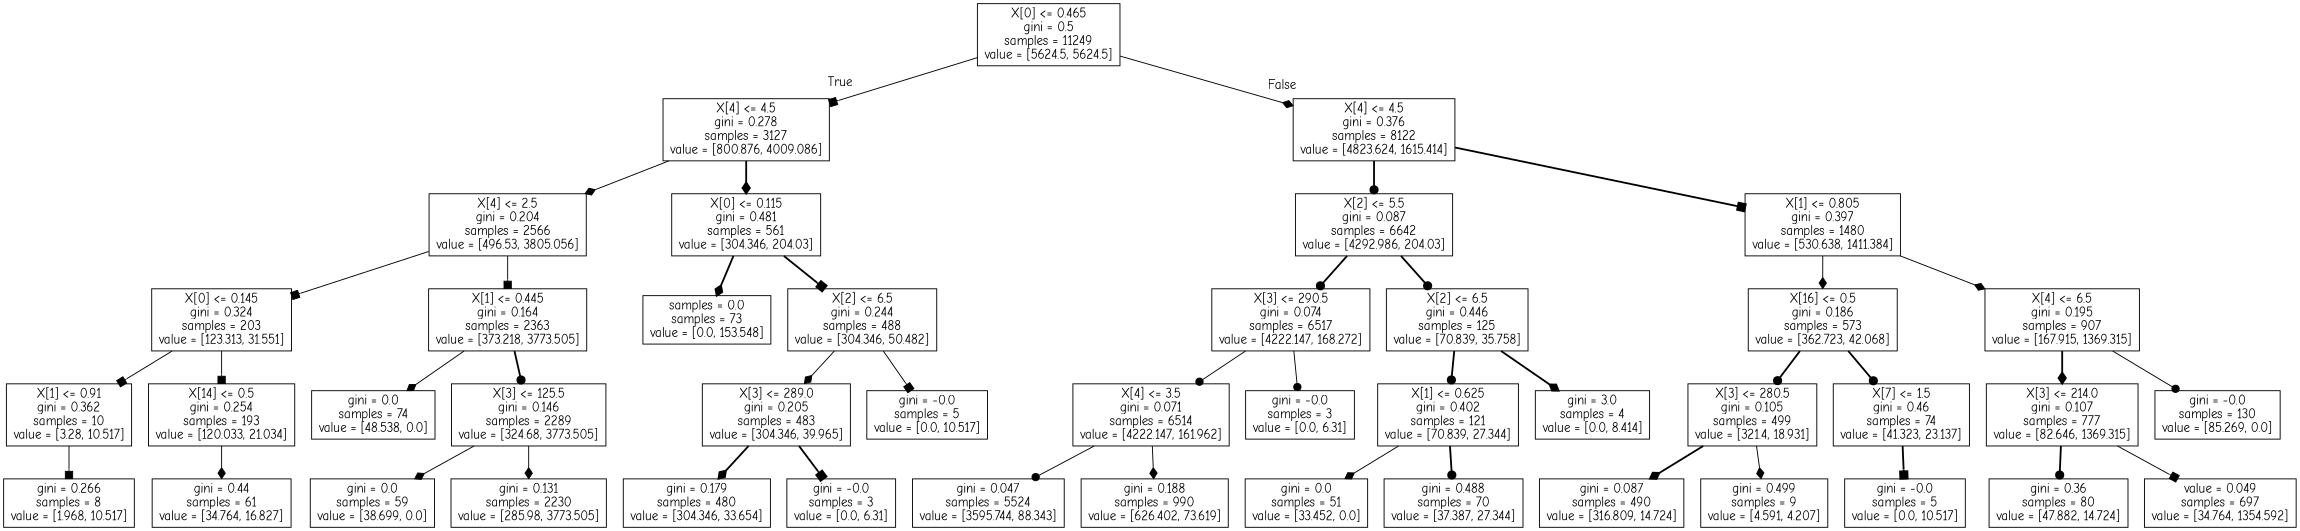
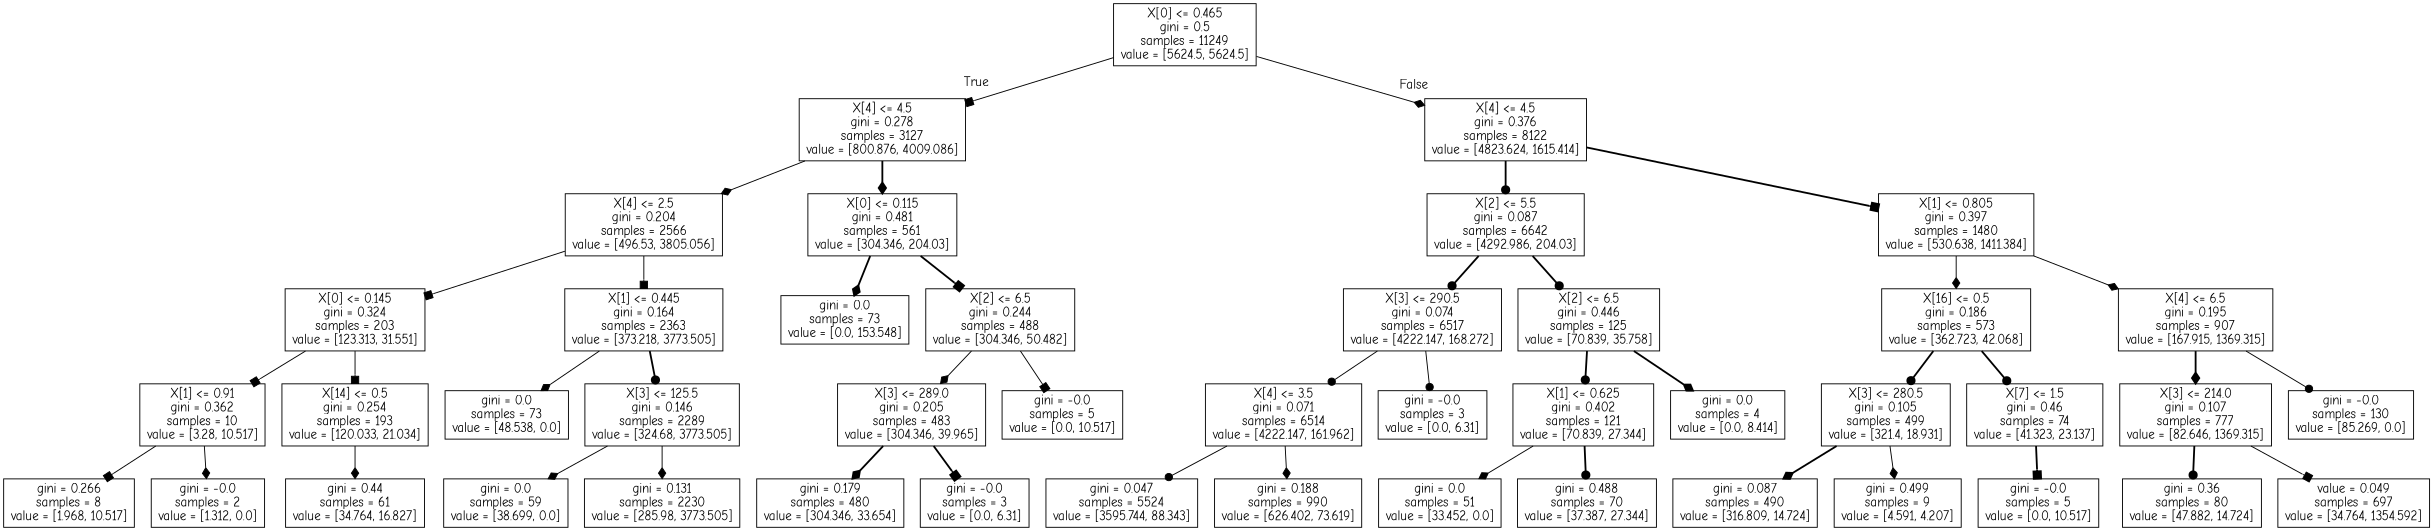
  digraph {
    fontname="Comic Neue"
    node [fontname="Comic Neue" shape=box]
    edge [arrowhead=diamond fontname="Comic Neue" style=solid]
    n1 [label="X[0] <= 0.465\ngini = 0.5\nsamples = 11249\nvalue = [5624.5, 5624.5]"]
    n2 [label="X[4] <= 4.5\ngini = 0.278\nsamples = 3127\nvalue = [800.876, 4009.086]"]
    n3 [label="X[4] <= 4.5\ngini = 0.376\nsamples = 8122\nvalue = [4823.624, 1615.414]"]
    n4 [label="X[4] <= 2.5\ngini = 0.204\nsamples = 2566\nvalue = [496.53, 3805.056]"]
    n5 [label="X[0] <= 0.115\ngini = 0.481\nsamples = 561\nvalue = [304.346, 204.03]"]
    n6 [label="X[2] <= 5.5\ngini = 0.087\nsamples = 6642\nvalue = [4292.986, 204.03]"]
    n7 [label="X[1] <= 0.805\ngini = 0.397\nsamples = 1480\nvalue = [530.638, 1411.384]"]
    n8 [label="X[0] <= 0.145\ngini = 0.324\nsamples = 203\nvalue = [123.313, 31.551]"]
    n9 [label="X[1] <= 0.445\ngini = 0.164\nsamples = 2363\nvalue = [373.218, 3773.505]"]
-   n10 [label="samples = 0.0\nsamples = 73\nvalue = [0.0, 153.548]"]
+   n10 [label="gini = 0.0\nsamples = 73\nvalue = [0.0, 153.548]"]
    n11 [label="X[2] <= 6.5\ngini = 0.244\nsamples = 488\nvalue = [304.346, 50.482]"]
    n12 [label="X[1] <= 0.91\ngini = 0.362\nsamples = 10\nvalue = [3.28, 10.517]"]
    n13 [label="X[14] <= 0.5\ngini = 0.254\nsamples = 193\nvalue = [120.033, 21.034]"]
-   n14 [label="gini = 0.0\nsamples = 74\nvalue = [48.538, 0.0]"]
+   n14 [label="gini = 0.0\nsamples = 73\nvalue = [48.538, 0.0]"]
    n15 [label="X[3] <= 125.5\ngini = 0.146\nsamples = 2289\nvalue = [324.68, 3773.505]"]
    n16 [label="gini = 0.266\nsamples = 8\nvalue = [1.968, 10.517]"]
+   n17 [label="gini = -0.0\nsamples = 2\nvalue = [1.312, 0.0]"]
    n18 [label="gini = 0.44\nsamples = 61\nvalue = [34.764, 16.827]"]
    n19 [label="gini = 0.0\nsamples = 59\nvalue = [38.699, 0.0]"]
    n20 [label="gini = 0.131\nsamples = 2230\nvalue = [285.98, 3773.505]"]
    n21 [label="X[3] <= 289.0\ngini = 0.205\nsamples = 483\nvalue = [304.346, 39.965]"]
    n22 [label="gini = -0.0\nsamples = 5\nvalue = [0.0, 10.517]"]
    n23 [label="gini = 0.179\nsamples = 480\nvalue = [304.346, 33.654]"]
    n24 [label="gini = -0.0\nsamples = 3\nvalue = [0.0, 6.31]"]
    n25 [label="X[3] <= 290.5\ngini = 0.074\nsamples = 6517\nvalue = [4222.147, 168.272]"]
    n26 [label="X[2] <= 6.5\ngini = 0.446\nsamples = 125\nvalue = [70.839, 35.758]"]
    n27 [label="X[16] <= 0.5\ngini = 0.186\nsamples = 573\nvalue = [362.723, 42.068]"]
    n28 [label="X[4] <= 6.5\ngini = 0.195\nsamples = 907\nvalue = [167.915, 1369.315]"]
    n29 [label="X[4] <= 3.5\ngini = 0.071\nsamples = 6514\nvalue = [4222.147, 161.962]"]
    n30 [label="gini = -0.0\nsamples = 3\nvalue = [0.0, 6.31]"]
    n31 [label="X[1] <= 0.625\ngini = 0.402\nsamples = 121\nvalue = [70.839, 27.344]"]
-   n32 [label="gini = 3.0\nsamples = 4\nvalue = [0.0, 8.414]"]
+   n32 [label="gini = 0.0\nsamples = 4\nvalue = [0.0, 8.414]"]
    n33 [label="gini = 0.047\nsamples = 5524\nvalue = [3595.744, 88.343]"]
    n34 [label="gini = 0.188\nsamples = 990\nvalue = [626.402, 73.619]"]
    n35 [label="gini = 0.0\nsamples = 51\nvalue = [33.452, 0.0]"]
    n36 [label="gini = 0.488\nsamples = 70\nvalue = [37.387, 27.344]"]
    n37 [label="X[3] <= 280.5\ngini = 0.105\nsamples = 499\nvalue = [321.4, 18.931]"]
    n38 [label="X[7] <= 1.5\ngini = 0.46\nsamples = 74\nvalue = [41.323, 23.137]"]
    n39 [label="X[3] <= 214.0\ngini = 0.107\nsamples = 777\nvalue = [82.646, 1369.315]"]
    n40 [label="gini = -0.0\nsamples = 130\nvalue = [85.269, 0.0]"]
    n41 [label="gini = 0.087\nsamples = 490\nvalue = [316.809, 14.724]"]
    n42 [label="gini = 0.499\nsamples = 9\nvalue = [4.591, 4.207]"]
    n43 [label="gini = -0.0\nsamples = 5\nvalue = [0.0, 10.517]"]
    n44 [label="gini = 0.36\nsamples = 80\nvalue = [47.882, 14.724]"]
    n45 [label="value = 0.049\nsamples = 697\nvalue = [34.764, 1354.592]"]
    n1 -> n2 [arrowhead=box headlabel=True labelangle=45 labeldistance=2.5]
    n1 -> n3 [headlabel=False labelangle=-45 labeldistance=2.5]
    n2 -> n4
    n2 -> n5 [style=bold]
    n3 -> n6 [arrowhead=dot style=bold]
    n3 -> n7 [arrowhead=box style=bold]
    n4 -> n8 [arrowhead=box]
    n4 -> n9 [arrowhead=box]
    n5 -> n10 [style=bold]
    n5 -> n11 [arrowhead=box style=bold]
    n6 -> n25 [arrowhead=dot style=bold]
    n6 -> n26 [arrowhead=dot style=bold]
    n7 -> n27
    n7 -> n28
    n8 -> n12 [arrowhead=box]
    n8 -> n13 [arrowhead=box]
    n9 -> n14
    n9 -> n15 [arrowhead=dot style=bold]
    n11 -> n21
    n11 -> n22 [arrowhead=box]
    n12 -> n16 [arrowhead=box]
+   n12 -> n17
    n13 -> n18
    n15 -> n19
    n15 -> n20
    n21 -> n23 [style=bold]
    n21 -> n24 [arrowhead=box style=bold]
    n25 -> n29 [arrowhead=dot]
    n25 -> n30 [arrowhead=dot]
    n26 -> n31 [arrowhead=dot style=bold]
    n26 -> n32 [style=bold]
    n27 -> n37 [arrowhead=dot style=bold]
    n27 -> n38 [arrowhead=dot style=bold]
    n28 -> n39 [style=bold]
    n28 -> n40 [arrowhead=dot]
    n29 -> n33 [arrowhead=dot]
    n29 -> n34
    n31 -> n35
    n31 -> n36 [arrowhead=dot style=bold]
    n37 -> n41 [style=bold]
    n37 -> n42
    n38 -> n43 [arrowhead=box style=bold]
    n39 -> n44 [arrowhead=dot style=bold]
    n39 -> n45 [arrowhead=box]
  }
